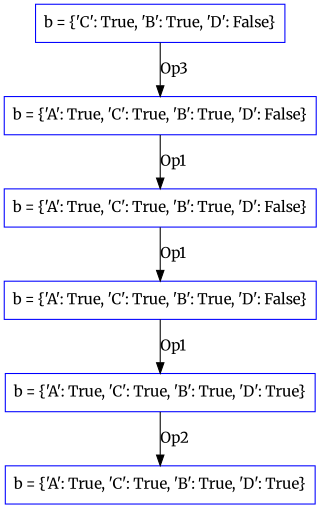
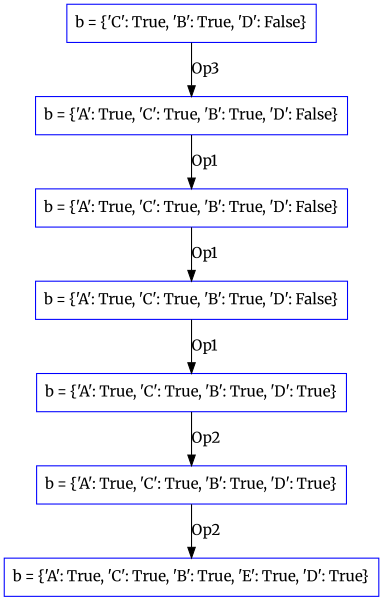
  digraph {
    fontname=Merriweather
    node [color=blue shape=box fontname=Merriweather]
    edge [fontname=Merriweather]
    n1 [label="b = {'C': True, 'B': True, 'D': False}"]
    n2 [label="b = {'A': True, 'C': True, 'B': True, 'D': False}"]
    n3 [label="b = {'A': True, 'C': True, 'B': True, 'D': False}"]
    n4 [label="b = {'A': True, 'C': True, 'B': True, 'D': False}"]
    n5 [label="b = {'A': True, 'C': True, 'B': True, 'D': True}"]
    n6 [label="b = {'A': True, 'C': True, 'B': True, 'D': True}"]
+   n7 [label="b = {'A': True, 'C': True, 'B': True, 'E': True, 'D': True}"]
    n1 -> n2 [label=Op3]
    n2 -> n3 [label=Op1]
    n3 -> n4 [label=Op1]
    n4 -> n5 [label=Op1]
    n5 -> n6 [label=Op2]
+   n6 -> n7 [label=Op2]
  }
